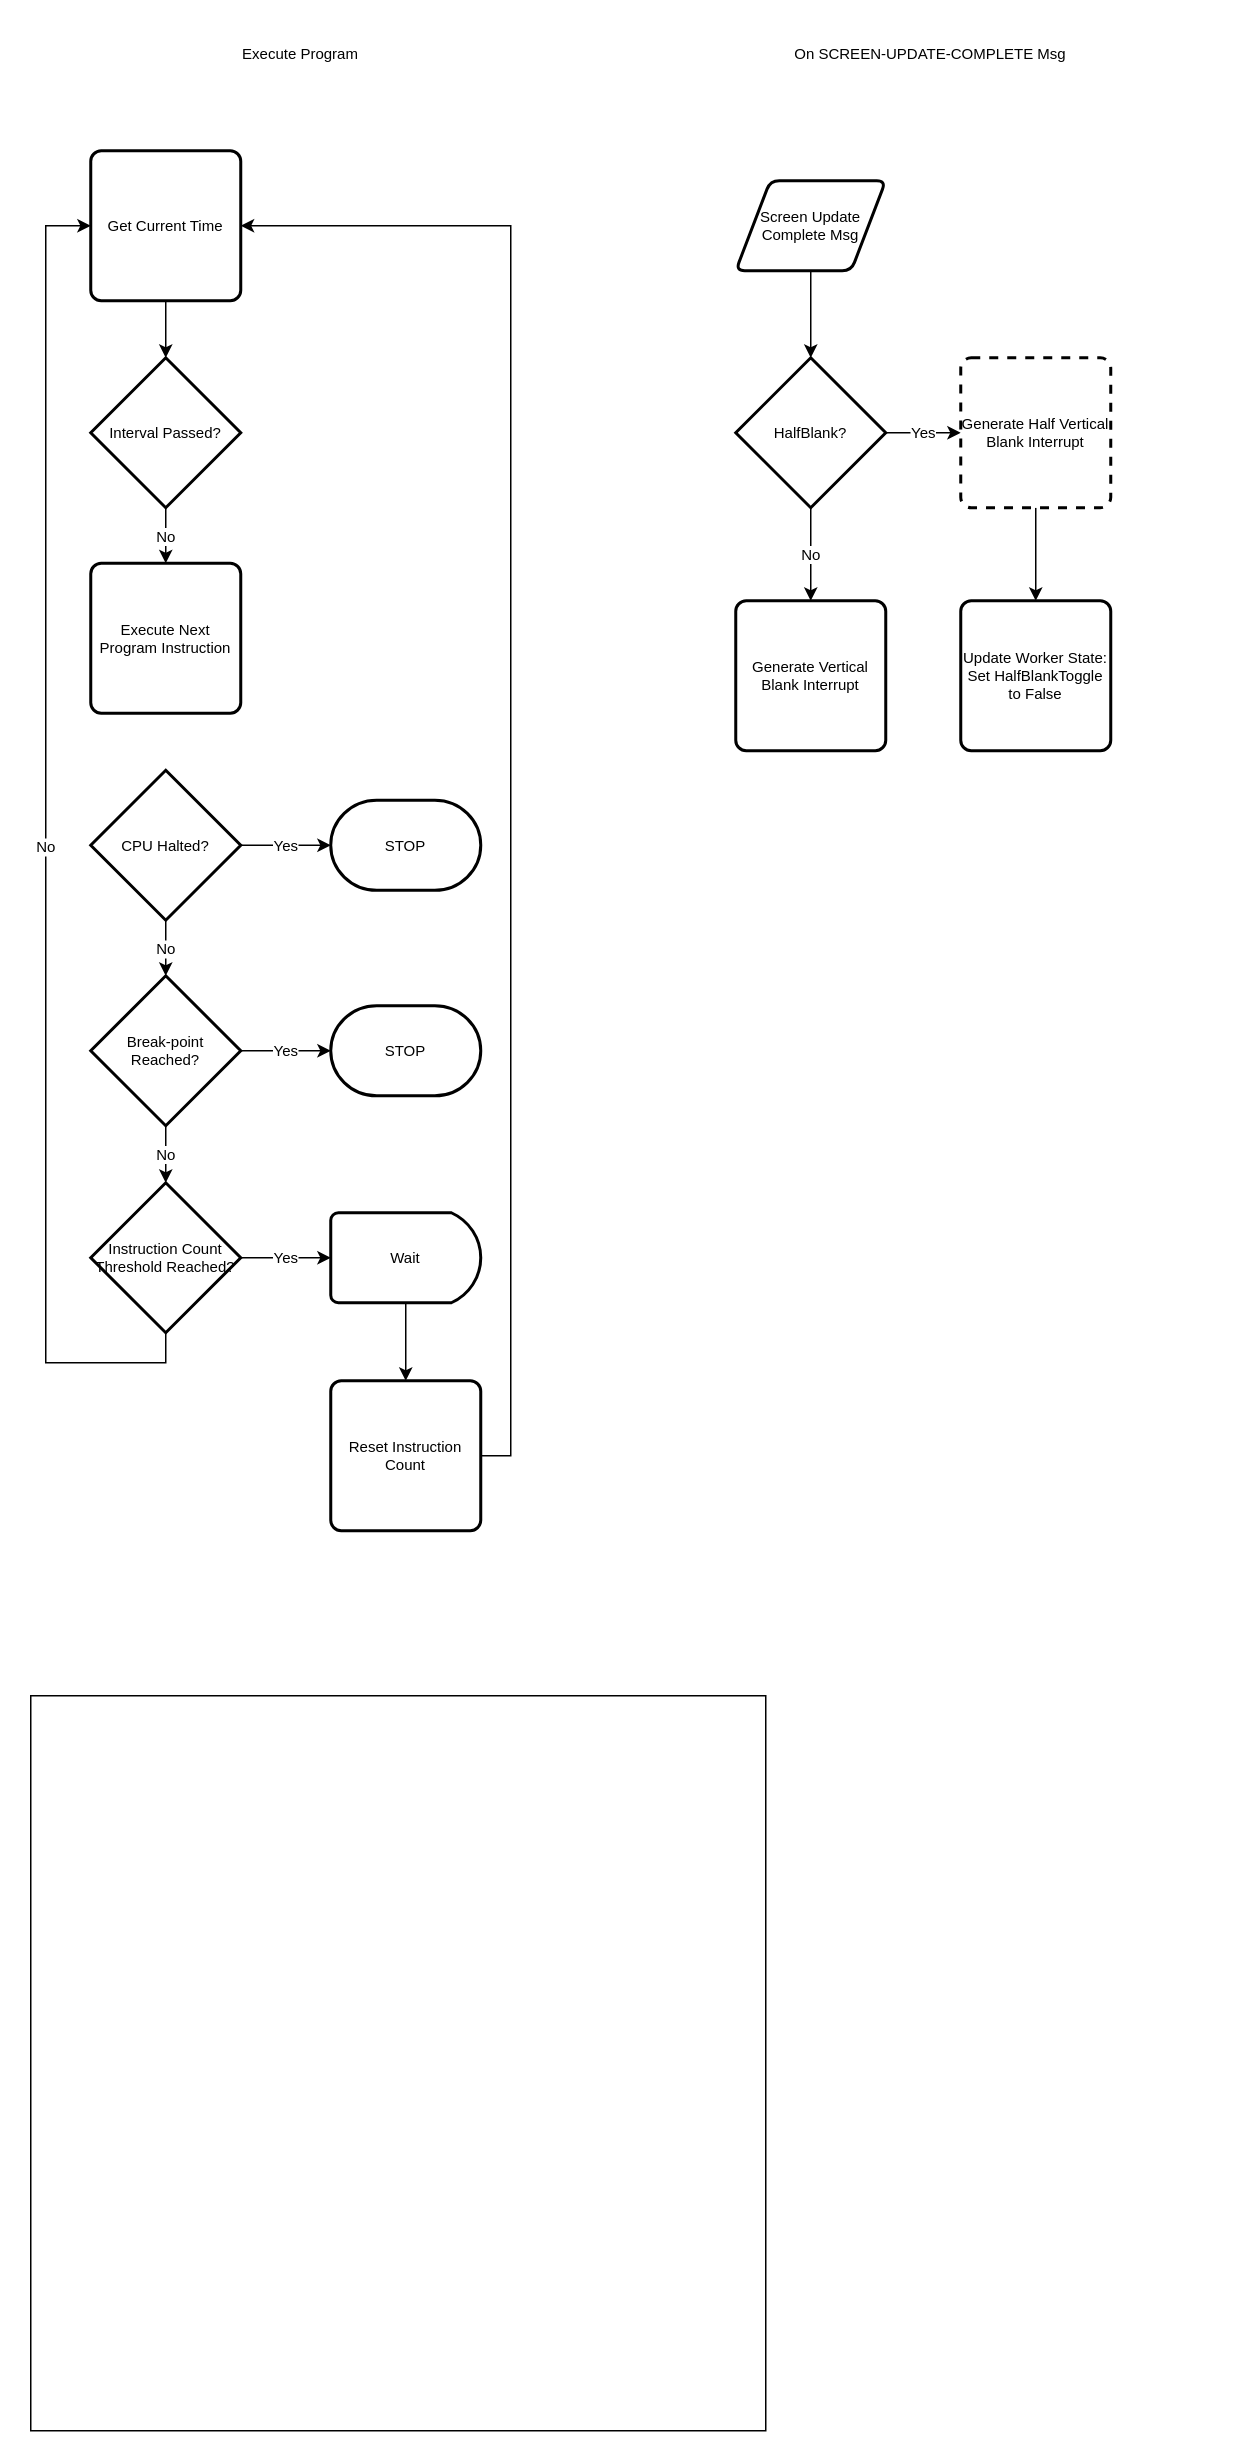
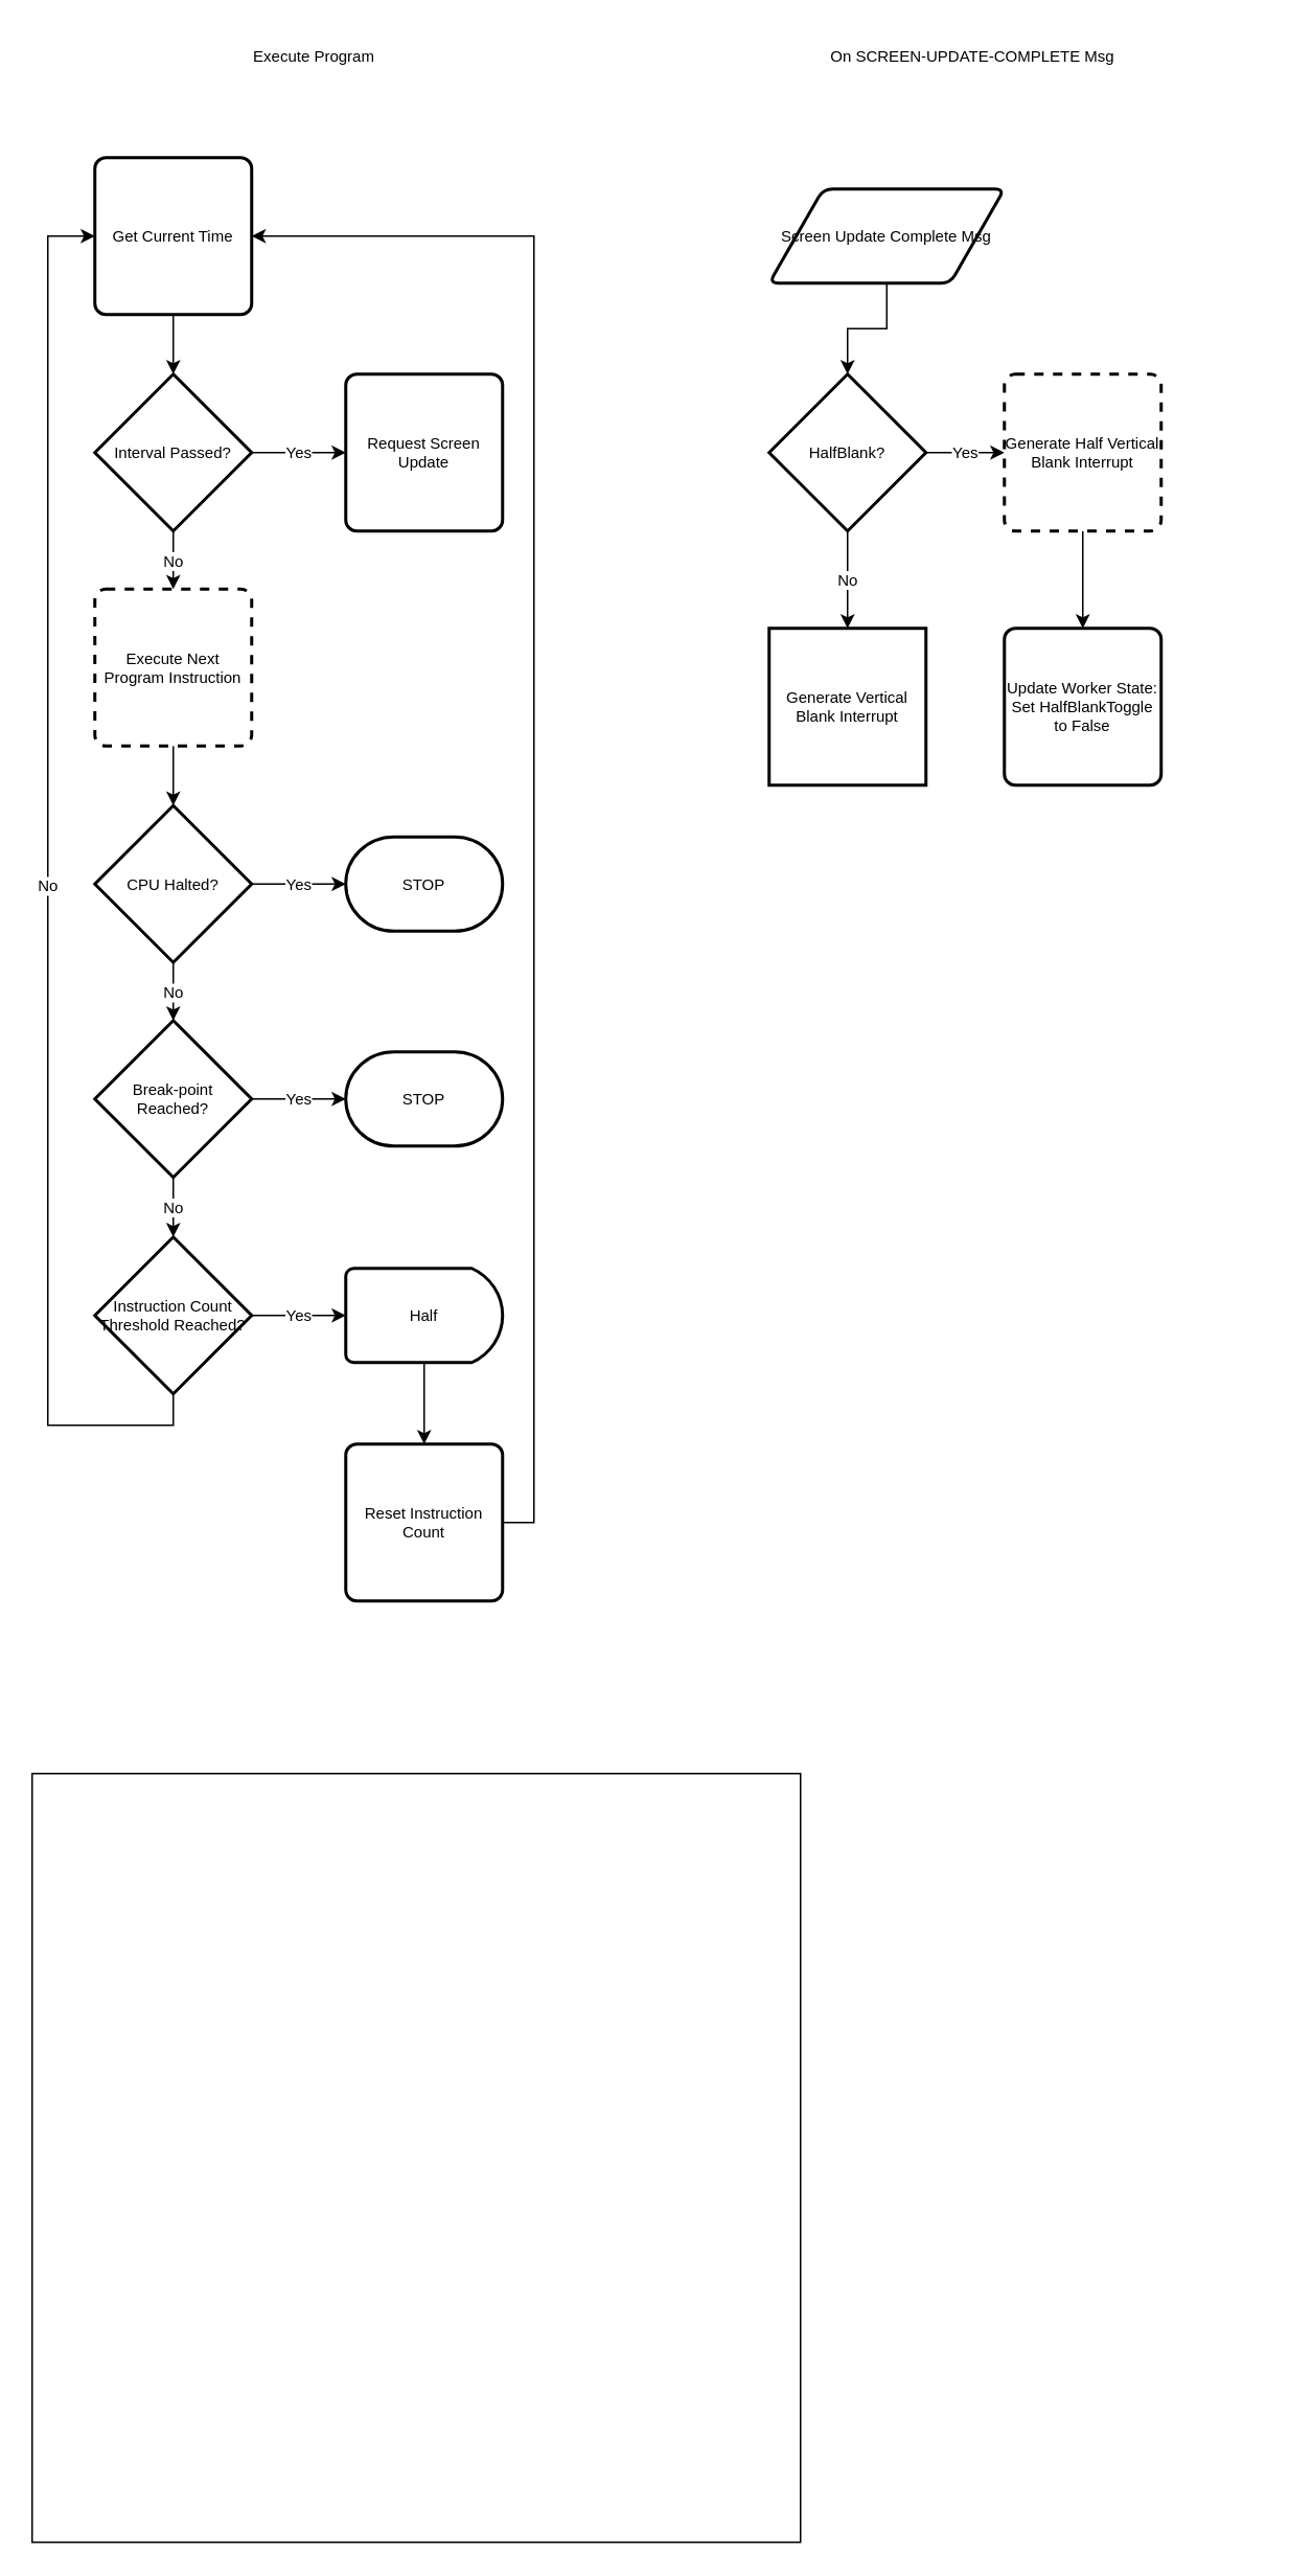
  <mxCell id="0" />
  <mxCell id="1" parent="0" />
  <mxCell id="2" style="edgeStyle=orthogonalEdgeStyle;rounded=0;orthogonalLoop=1;jettySize=auto;html=1;exitX=0.5;exitY=1;exitDx=0;exitDy=0;entryX=0.5;entryY=0;entryDx=0;entryDy=0;entryPerimeter=0;fontSize=10;" edge="1" parent="1" source="3" target="6"><mxGeometry relative="1" as="geometry" /></mxCell>
  <mxCell id="3" value="Get Current Time" style="rounded=1;whiteSpace=wrap;html=1;absoluteArcSize=1;arcSize=14;strokeWidth=2;fontSize=10;" vertex="1" parent="1"><mxGeometry x="60" y="100" width="100" height="100" as="geometry" /></mxCell>
  <mxCell id="4" value="No" style="edgeStyle=orthogonalEdgeStyle;rounded=0;orthogonalLoop=1;jettySize=auto;html=1;exitX=0.5;exitY=1;exitDx=0;exitDy=0;exitPerimeter=0;entryX=0.5;entryY=0;entryDx=0;entryDy=0;fontSize=10;" edge="1" parent="1" source="6" target="8"><mxGeometry relative="1" as="geometry" /></mxCell>
+ <mxCell id="5" value="Yes" style="edgeStyle=orthogonalEdgeStyle;rounded=0;orthogonalLoop=1;jettySize=auto;html=1;exitX=1;exitY=0.5;exitDx=0;exitDy=0;exitPerimeter=0;entryX=0;entryY=0.5;entryDx=0;entryDy=0;fontSize=10;" edge="1" parent="1" source="6" target="18"><mxGeometry relative="1" as="geometry" /></mxCell>
  <mxCell id="6" value="Interval Passed?" style="strokeWidth=2;html=1;shape=mxgraph.flowchart.decision;whiteSpace=wrap;fontSize=10;" vertex="1" parent="1"><mxGeometry x="60" y="238" width="100" height="100" as="geometry" /></mxCell>
- <mxCell id="8" value="Execute Next Program Instruction" style="rounded=1;whiteSpace=wrap;html=1;absoluteArcSize=1;arcSize=14;strokeWidth=2;fontSize=10;" vertex="1" parent="1"><mxGeometry x="60" y="375" width="100" height="100" as="geometry" /></mxCell>
+ <mxCell id="7" style="edgeStyle=orthogonalEdgeStyle;rounded=0;orthogonalLoop=1;jettySize=auto;html=1;exitX=0.5;exitY=1;exitDx=0;exitDy=0;entryX=0.5;entryY=0;entryDx=0;entryDy=0;entryPerimeter=0;fontSize=10;" edge="1" parent="1" source="8" target="11"><mxGeometry relative="1" as="geometry" /></mxCell>
+ <mxCell id="8" value="Execute Next Program Instruction" style="rounded=1;whiteSpace=wrap;html=1;absoluteArcSize=1;arcSize=14;strokeWidth=2;fontSize=10;dashed=1;" vertex="1" parent="1"><mxGeometry x="60" y="375" width="100" height="100" as="geometry" /></mxCell>
  <mxCell id="9" value="No" style="edgeStyle=orthogonalEdgeStyle;rounded=0;orthogonalLoop=1;jettySize=auto;html=1;exitX=0.5;exitY=1;exitDx=0;exitDy=0;exitPerimeter=0;entryX=0.5;entryY=0;entryDx=0;entryDy=0;entryPerimeter=0;fontSize=10;" edge="1" parent="1" source="11" target="14"><mxGeometry relative="1" as="geometry" /></mxCell>
  <mxCell id="10" value="Yes" style="edgeStyle=orthogonalEdgeStyle;rounded=0;orthogonalLoop=1;jettySize=auto;html=1;exitX=1;exitY=0.5;exitDx=0;exitDy=0;exitPerimeter=0;entryX=0;entryY=0.5;entryDx=0;entryDy=0;entryPerimeter=0;fontSize=10;" edge="1" parent="1" source="11" target="19"><mxGeometry relative="1" as="geometry" /></mxCell>
  <mxCell id="11" value="CPU Halted?" style="strokeWidth=2;html=1;shape=mxgraph.flowchart.decision;whiteSpace=wrap;fontSize=10;" vertex="1" parent="1"><mxGeometry x="60" y="513" width="100" height="100" as="geometry" /></mxCell>
  <mxCell id="12" value="No" style="edgeStyle=orthogonalEdgeStyle;rounded=0;orthogonalLoop=1;jettySize=auto;html=1;exitX=0.5;exitY=1;exitDx=0;exitDy=0;exitPerimeter=0;entryX=0.5;entryY=0;entryDx=0;entryDy=0;entryPerimeter=0;fontSize=10;" edge="1" parent="1" source="14" target="17"><mxGeometry relative="1" as="geometry" /></mxCell>
  <mxCell id="13" value="Yes" style="edgeStyle=orthogonalEdgeStyle;rounded=0;orthogonalLoop=1;jettySize=auto;html=1;exitX=1;exitY=0.5;exitDx=0;exitDy=0;exitPerimeter=0;entryX=0;entryY=0.5;entryDx=0;entryDy=0;entryPerimeter=0;fontSize=10;" edge="1" parent="1" source="14" target="20"><mxGeometry relative="1" as="geometry" /></mxCell>
  <mxCell id="14" value="Break-point Reached?" style="strokeWidth=2;html=1;shape=mxgraph.flowchart.decision;whiteSpace=wrap;fontSize=10;" vertex="1" parent="1"><mxGeometry x="60" y="650" width="100" height="100" as="geometry" /></mxCell>
  <mxCell id="15" value="Yes" style="edgeStyle=orthogonalEdgeStyle;rounded=0;orthogonalLoop=1;jettySize=auto;html=1;exitX=1;exitY=0.5;exitDx=0;exitDy=0;exitPerimeter=0;entryX=0;entryY=0.5;entryDx=0;entryDy=0;entryPerimeter=0;fontSize=10;" edge="1" parent="1" source="17" target="22"><mxGeometry relative="1" as="geometry" /></mxCell>
  <mxCell id="16" value="No" style="edgeStyle=orthogonalEdgeStyle;rounded=0;orthogonalLoop=1;jettySize=auto;html=1;exitX=0.5;exitY=1;exitDx=0;exitDy=0;exitPerimeter=0;entryX=0;entryY=0.5;entryDx=0;entryDy=0;fontSize=10;" edge="1" parent="1" source="17" target="3"><mxGeometry relative="1" as="geometry"><Array as="points"><mxPoint x="110" y="908" /><mxPoint x="30" y="908" /><mxPoint x="30" y="150" /></Array></mxGeometry></mxCell>
  <mxCell id="17" value="Instruction Count Threshold Reached?" style="strokeWidth=2;html=1;shape=mxgraph.flowchart.decision;whiteSpace=wrap;fontSize=10;" vertex="1" parent="1"><mxGeometry x="60" y="788" width="100" height="100" as="geometry" /></mxCell>
+ <mxCell id="18" value="Request Screen Update" style="rounded=1;whiteSpace=wrap;html=1;absoluteArcSize=1;arcSize=14;strokeWidth=2;fontSize=10;" vertex="1" parent="1"><mxGeometry x="220" y="238" width="100" height="100" as="geometry" /></mxCell>
  <mxCell id="19" value="STOP" style="strokeWidth=2;html=1;shape=mxgraph.flowchart.terminator;whiteSpace=wrap;fontSize=10;" vertex="1" parent="1"><mxGeometry x="220" y="533" width="100" height="60" as="geometry" /></mxCell>
  <mxCell id="20" value="STOP" style="strokeWidth=2;html=1;shape=mxgraph.flowchart.terminator;whiteSpace=wrap;fontSize=10;" vertex="1" parent="1"><mxGeometry x="220" y="670" width="100" height="60" as="geometry" /></mxCell>
  <mxCell id="21" style="edgeStyle=orthogonalEdgeStyle;rounded=0;orthogonalLoop=1;jettySize=auto;html=1;exitX=0.5;exitY=1;exitDx=0;exitDy=0;exitPerimeter=0;fontSize=10;" edge="1" parent="1" source="22" target="34"><mxGeometry relative="1" as="geometry" /></mxCell>
- <mxCell id="22" value="Wait" style="strokeWidth=2;html=1;shape=mxgraph.flowchart.delay;whiteSpace=wrap;fontSize=10;" vertex="1" parent="1"><mxGeometry x="220" y="808" width="100" height="60" as="geometry" /></mxCell>
+ <mxCell id="22" value="Half" style="strokeWidth=2;html=1;shape=mxgraph.flowchart.delay;whiteSpace=wrap;fontSize=10;" vertex="1" parent="1"><mxGeometry x="220" y="808" width="100" height="60" as="geometry" /></mxCell>
  <mxCell id="23" style="edgeStyle=orthogonalEdgeStyle;rounded=0;orthogonalLoop=1;jettySize=auto;html=1;exitX=0.5;exitY=1;exitDx=0;exitDy=0;entryX=0.5;entryY=0;entryDx=0;entryDy=0;entryPerimeter=0;fontSize=10;" edge="1" parent="1" source="24" target="28"><mxGeometry relative="1" as="geometry" /></mxCell>
- <mxCell id="24" value="Screen Update Complete Msg" style="shape=parallelogram;html=1;strokeWidth=2;perimeter=parallelogramPerimeter;whiteSpace=wrap;rounded=1;arcSize=12;size=0.23;fontSize=10;" vertex="1" parent="1"><mxGeometry x="490" y="120" width="100" height="60" as="geometry" /></mxCell>
- <mxCell id="25" value="Generate Vertical Blank Interrupt" style="rounded=1;whiteSpace=wrap;html=1;absoluteArcSize=1;arcSize=14;strokeWidth=2;fontSize=10;" vertex="1" parent="1"><mxGeometry x="490" y="400" width="100" height="100" as="geometry" /></mxCell>
+ <mxCell id="24" value="Screen Update Complete Msg" style="shape=parallelogram;html=1;strokeWidth=2;perimeter=parallelogramPerimeter;whiteSpace=wrap;rounded=1;arcSize=12;size=0.23;fontSize=10;" vertex="1" parent="1"><mxGeometry x="490" y="120" width="150" height="60" as="geometry" /></mxCell>
+ <mxCell id="25" value="Generate Vertical Blank Interrupt" style="whiteSpace=wrap;html=1;absoluteArcSize=1;arcSize=14;strokeWidth=2;fontSize=10;rounded=0;" vertex="1" parent="1"><mxGeometry x="490" y="400" width="100" height="100" as="geometry" /></mxCell>
  <mxCell id="26" value="No" style="edgeStyle=orthogonalEdgeStyle;rounded=0;orthogonalLoop=1;jettySize=auto;html=1;exitX=0.5;exitY=1;exitDx=0;exitDy=0;exitPerimeter=0;fontSize=10;" edge="1" parent="1" source="28" target="25"><mxGeometry relative="1" as="geometry" /></mxCell>
  <mxCell id="27" value="Yes" style="edgeStyle=orthogonalEdgeStyle;rounded=0;orthogonalLoop=1;jettySize=auto;html=1;exitX=1;exitY=0.5;exitDx=0;exitDy=0;exitPerimeter=0;entryX=0;entryY=0.5;entryDx=0;entryDy=0;fontSize=10;" edge="1" parent="1" source="28" target="30"><mxGeometry relative="1" as="geometry" /></mxCell>
  <mxCell id="28" value="HalfBlank?" style="strokeWidth=2;html=1;shape=mxgraph.flowchart.decision;whiteSpace=wrap;fontSize=10;" vertex="1" parent="1"><mxGeometry x="490" y="238" width="100" height="100" as="geometry" /></mxCell>
  <mxCell id="29" style="edgeStyle=orthogonalEdgeStyle;rounded=0;orthogonalLoop=1;jettySize=auto;html=1;exitX=0.5;exitY=1;exitDx=0;exitDy=0;fontSize=10;" edge="1" parent="1" source="30" target="36"><mxGeometry relative="1" as="geometry" /></mxCell>
  <mxCell id="30" value="Generate Half Vertical Blank Interrupt" style="rounded=1;whiteSpace=wrap;html=1;absoluteArcSize=1;arcSize=14;strokeWidth=2;fontSize=10;dashed=1;" vertex="1" parent="1"><mxGeometry x="640" y="238" width="100" height="100" as="geometry" /></mxCell>
  <mxCell id="31" value="Execute Program" style="text;html=1;strokeColor=none;fillColor=none;align=center;verticalAlign=middle;whiteSpace=wrap;rounded=0;fontSize=10;" vertex="1" parent="1"><mxGeometry x="20" y="20" width="360" height="30" as="geometry" /></mxCell>
  <mxCell id="32" value="On SCREEN-UPDATE-COMPLETE Msg" style="text;html=1;strokeColor=none;fillColor=none;align=center;verticalAlign=middle;whiteSpace=wrap;rounded=0;fontSize=10;" vertex="1" parent="1"><mxGeometry x="440" y="20" width="360" height="30" as="geometry" /></mxCell>
  <mxCell id="33" style="edgeStyle=orthogonalEdgeStyle;rounded=0;orthogonalLoop=1;jettySize=auto;html=1;exitX=1;exitY=0.5;exitDx=0;exitDy=0;entryX=1;entryY=0.5;entryDx=0;entryDy=0;fontSize=10;" edge="1" parent="1" source="34" target="3"><mxGeometry relative="1" as="geometry" /></mxCell>
  <mxCell id="34" value="Reset Instruction Count" style="rounded=1;whiteSpace=wrap;html=1;absoluteArcSize=1;arcSize=14;strokeWidth=2;fontSize=10;" vertex="1" parent="1"><mxGeometry x="220" y="920" width="100" height="100" as="geometry" /></mxCell>
  <mxCell id="35" value="" style="whiteSpace=wrap;html=1;aspect=fixed;fontSize=10;" vertex="1" parent="1"><mxGeometry x="20" y="1130" width="490" height="490" as="geometry" /></mxCell>
  <mxCell id="36" value="Update Worker State: Set HalfBlankToggle to False" style="rounded=1;whiteSpace=wrap;html=1;absoluteArcSize=1;arcSize=14;strokeWidth=2;fontSize=10;" vertex="1" parent="1"><mxGeometry x="640" y="400" width="100" height="100" as="geometry" /></mxCell>
